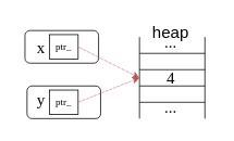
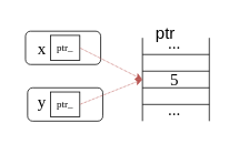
  <mxCell id="0" />
  <mxCell id="1" parent="0" />
  <mxCell id="2" value="" style="rounded=1;whiteSpace=wrap;html=1;" vertex="1" parent="1"><mxGeometry x="32.5" y="105" width="90" height="40" as="geometry" /></mxCell>
  <mxCell id="3" value="" style="rounded=1;whiteSpace=wrap;html=1;" vertex="1" parent="1"><mxGeometry x="30" y="37" width="90" height="40" as="geometry" /></mxCell>
  <mxCell id="4" value="" style="endArrow=none;html=1;rounded=0;fontFamily=Fira Sans;fontSource=https%3A%2F%2Ffonts.googleapis.com%2Fcss%3Ffamily%3DFira%2BSans;fontSize=20;" edge="1" parent="1"><mxGeometry width="50" height="50" relative="1" as="geometry"><mxPoint x="170" y="145" as="sourcePoint" /><mxPoint x="170" y="45" as="targetPoint" /></mxGeometry></mxCell>
  <mxCell id="5" value="" style="endArrow=none;html=1;rounded=0;fontFamily=Fira Sans;fontSource=https%3A%2F%2Ffonts.googleapis.com%2Fcss%3Ffamily%3DFira%2BSans;fontSize=20;" edge="1" parent="1"><mxGeometry width="50" height="50" relative="1" as="geometry"><mxPoint x="250" y="145" as="sourcePoint" /><mxPoint x="250" y="45" as="targetPoint" /></mxGeometry></mxCell>
  <mxCell id="6" value="" style="endArrow=none;html=1;rounded=0;fontFamily=Fira Sans;fontSource=https%3A%2F%2Ffonts.googleapis.com%2Fcss%3Ffamily%3DFira%2BSans;fontSize=20;" edge="1" parent="1"><mxGeometry width="50" height="50" relative="1" as="geometry"><mxPoint x="170" y="65" as="sourcePoint" /><mxPoint x="250" y="65" as="targetPoint" /></mxGeometry></mxCell>
  <mxCell id="7" value="" style="endArrow=none;html=1;rounded=0;fontFamily=Fira Sans;fontSource=https%3A%2F%2Ffonts.googleapis.com%2Fcss%3Ffamily%3DFira%2BSans;fontSize=20;" edge="1" parent="1"><mxGeometry width="50" height="50" relative="1" as="geometry"><mxPoint x="170" y="85" as="sourcePoint" /><mxPoint x="250" y="85" as="targetPoint" /></mxGeometry></mxCell>
  <mxCell id="8" value="" style="endArrow=none;html=1;rounded=0;fontFamily=Fira Sans;fontSource=https%3A%2F%2Ffonts.googleapis.com%2Fcss%3Ffamily%3DFira%2BSans;fontSize=20;" edge="1" parent="1"><mxGeometry width="50" height="50" relative="1" as="geometry"><mxPoint x="170" y="105" as="sourcePoint" /><mxPoint x="250" y="105" as="targetPoint" /></mxGeometry></mxCell>
  <mxCell id="9" value="" style="endArrow=none;html=1;rounded=0;fontFamily=Fira Sans;fontSource=https%3A%2F%2Ffonts.googleapis.com%2Fcss%3Ffamily%3DFira%2BSans;fontSize=20;" edge="1" parent="1"><mxGeometry width="50" height="50" relative="1" as="geometry"><mxPoint x="170" y="125" as="sourcePoint" /><mxPoint x="250" y="125" as="targetPoint" /></mxGeometry></mxCell>
  <mxCell id="10" value="..." style="text;html=1;align=center;verticalAlign=middle;resizable=0;points=[];autosize=1;strokeColor=none;fillColor=none;fontFamily=Fira Code;fontSource=https%3A%2F%2Ffonts.googleapis.com%2Fcss%3Ffamily%3DFira%2BCode;fontSize=20;" vertex="1" parent="1"><mxGeometry x="178" y="111" width="60" height="40" as="geometry" /></mxCell>
  <mxCell id="11" value="&lt;div style=&quot;font-size: 20px;&quot;&gt;...&lt;/div&gt;" style="text;html=1;align=center;verticalAlign=middle;resizable=0;points=[];autosize=1;strokeColor=none;fillColor=none;fontFamily=Fira Code;fontSource=https%3A%2F%2Ffonts.googleapis.com%2Fcss%3Ffamily%3DFira%2BCode;fontSize=20;spacing=0;" vertex="1" parent="1"><mxGeometry x="178" y="35" width="60" height="30" as="geometry" /></mxCell>
- <mxCell id="12" value="4" style="text;html=1;align=center;verticalAlign=middle;resizable=0;points=[];autosize=1;strokeColor=none;fillColor=none;fontSize=20;fontFamily=Fira Code;fontSource=https%3A%2F%2Ffonts.googleapis.com%2Fcss%3Ffamily%3DFira%2BCode;" vertex="1" parent="1"><mxGeometry x="188" y="75" width="40" height="40" as="geometry" /></mxCell>
+ <mxCell id="12" value="5" style="text;html=1;align=center;verticalAlign=middle;resizable=0;points=[];autosize=1;strokeColor=none;fillColor=none;fontSize=20;fontFamily=Fira Code;fontSource=https%3A%2F%2Ffonts.googleapis.com%2Fcss%3Ffamily%3DFira%2BCode;" vertex="1" parent="1"><mxGeometry x="188" y="75" width="40" height="40" as="geometry" /></mxCell>
  <mxCell id="13" value="ptr_" style="rounded=0;whiteSpace=wrap;html=1;fontFamily=Fira Code;fontSource=https%3A%2F%2Ffonts.googleapis.com%2Fcss%3Ffamily%3DFira%2BCode;" vertex="1" parent="1"><mxGeometry x="60" y="42" width="35" height="30" as="geometry" /></mxCell>
  <mxCell id="14" value="ptr_" style="rounded=0;whiteSpace=wrap;html=1;fontFamily=Fira Code;fontSource=https%3A%2F%2Ffonts.googleapis.com%2Fcss%3Ffamily%3DFira%2BCode;" vertex="1" parent="1"><mxGeometry x="60" y="110" width="35" height="30" as="geometry" /></mxCell>
  <mxCell id="15" value="x" style="text;html=1;align=center;verticalAlign=middle;whiteSpace=wrap;rounded=0;fontSize=20;fontFamily=Fira Code;fontSource=https%3A%2F%2Ffonts.googleapis.com%2Fcss%3Ffamily%3DFira%2BCode;" vertex="1" parent="1"><mxGeometry x="20" y="42" width="60" height="30" as="geometry" /></mxCell>
  <mxCell id="16" value="y" style="text;html=1;align=center;verticalAlign=middle;whiteSpace=wrap;rounded=0;fontSize=20;fontFamily=Fira Code;fontSource=https%3A%2F%2Ffonts.googleapis.com%2Fcss%3Ffamily%3DFira%2BCode;" vertex="1" parent="1"><mxGeometry x="20" y="106" width="60" height="30" as="geometry" /></mxCell>
  <mxCell id="17" value="" style="endArrow=classic;html=1;rounded=0;fontColor=#B3B3B3;exitX=1;exitY=0.5;exitDx=0;exitDy=0;dashed=1;dashPattern=1 1;fillColor=#f8cecc;strokeColor=#b85450;" edge="1" parent="1" source="13"><mxGeometry width="50" height="50" relative="1" as="geometry"><mxPoint x="620" y="105" as="sourcePoint" /><mxPoint x="170" y="95" as="targetPoint" /></mxGeometry></mxCell>
  <mxCell id="18" value="" style="endArrow=classic;html=1;rounded=0;fontColor=#B3B3B3;exitX=1;exitY=0.5;exitDx=0;exitDy=0;dashed=1;dashPattern=1 1;fillColor=#f8cecc;strokeColor=#b85450;" edge="1" parent="1" source="14"><mxGeometry width="50" height="50" relative="1" as="geometry"><mxPoint x="105" y="45" as="sourcePoint" /><mxPoint x="170" y="95" as="targetPoint" /></mxGeometry></mxCell>
- <mxCell id="19" value="&lt;div style=&quot;font-size: 20px;&quot;&gt;heap&lt;/div&gt;&lt;div style=&quot;font-size: 20px;&quot;&gt;&lt;/div&gt;" style="text;whiteSpace=wrap;html=1;" vertex="1" parent="1"><mxGeometry x="184" y="20" width="80" height="50" as="geometry" /></mxCell>
+ <mxCell id="19" value="&lt;div style=&quot;font-size: 20px;&quot;&gt;ptr&lt;/div&gt;&lt;div style=&quot;font-size: 20px;&quot;&gt;&lt;/div&gt;" style="text;whiteSpace=wrap;html=1;" vertex="1" parent="1"><mxGeometry x="184" y="20" width="80" height="50" as="geometry" /></mxCell>
